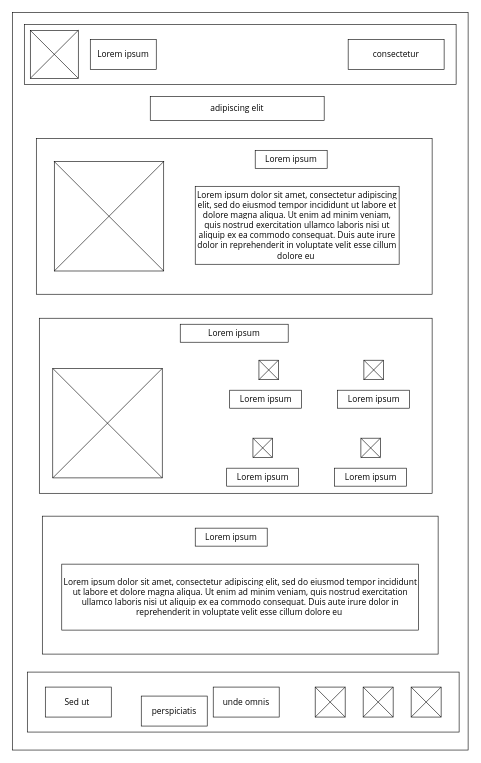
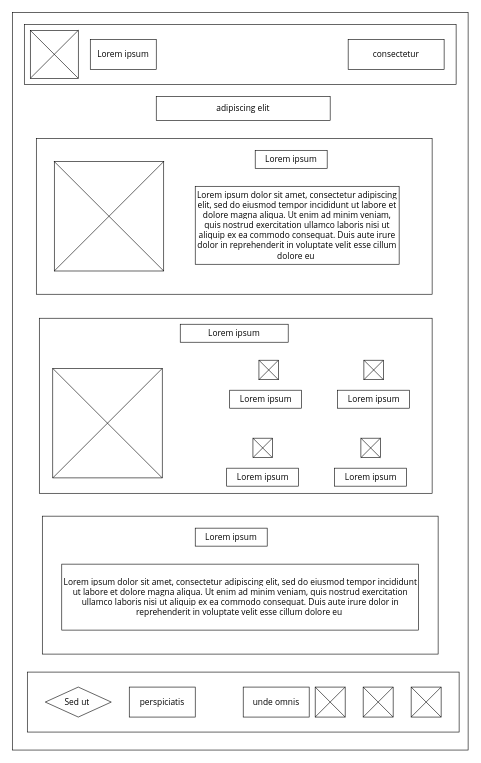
  <mxCell id="0" />
  <mxCell id="1" parent="0" />
  <mxCell id="2" value="" style="rounded=0;whiteSpace=wrap;html=1;" vertex="1" parent="1"><mxGeometry x="20" y="20" width="760" height="1230" as="geometry" /></mxCell>
  <mxCell id="3" value="" style="rounded=0;whiteSpace=wrap;html=1;" vertex="1" parent="1"><mxGeometry x="65" y="530" width="655" height="291.88" as="geometry" /></mxCell>
  <mxCell id="4" value="" style="rounded=0;whiteSpace=wrap;html=1;" vertex="1" parent="1"><mxGeometry x="40" y="40" width="720" height="100" as="geometry" /></mxCell>
  <mxCell id="5" value="" style="rounded=0;whiteSpace=wrap;html=1;" vertex="1" parent="1"><mxGeometry x="45" y="1120" width="720" height="100" as="geometry" /></mxCell>
  <mxCell id="6" value="" style="whiteSpace=wrap;html=1;aspect=fixed;" vertex="1" parent="1"><mxGeometry x="50" y="50" width="80" height="80" as="geometry" /></mxCell>
  <mxCell id="7" value="" style="endArrow=none;html=1;entryX=1;entryY=0;entryDx=0;entryDy=0;exitX=0;exitY=1;exitDx=0;exitDy=0;" edge="1" parent="1" source="6" target="6"><mxGeometry width="50" height="50" relative="1" as="geometry"><mxPoint x="70" y="130" as="sourcePoint" /><mxPoint x="120" y="80" as="targetPoint" /></mxGeometry></mxCell>
  <mxCell id="8" value="" style="endArrow=none;html=1;exitX=0;exitY=0;exitDx=0;exitDy=0;entryX=1;entryY=1;entryDx=0;entryDy=0;" edge="1" parent="1" source="6" target="6"><mxGeometry width="50" height="50" relative="1" as="geometry"><mxPoint x="110" y="310" as="sourcePoint" /><mxPoint x="160" y="260" as="targetPoint" /></mxGeometry></mxCell>
  <mxCell id="9" value="&lt;span style=&quot;font-family: &amp;#34;open sans&amp;#34; , &amp;#34;arial&amp;#34; , sans-serif ; font-size: 14px ; text-align: justify ; background-color: rgb(255 , 255 , 255)&quot;&gt;Lorem ipsum&lt;/span&gt;" style="rounded=0;whiteSpace=wrap;html=1;" vertex="1" parent="1"><mxGeometry x="150" y="65" width="110" height="50" as="geometry" /></mxCell>
  <mxCell id="10" value="&lt;span style=&quot;font-family: &amp;#34;open sans&amp;#34; , &amp;#34;arial&amp;#34; , sans-serif ; font-size: 14px ; text-align: justify ; background-color: rgb(255 , 255 , 255)&quot;&gt;consectetur&lt;/span&gt;" style="rounded=0;whiteSpace=wrap;html=1;" vertex="1" parent="1"><mxGeometry x="580" y="65" width="160" height="50" as="geometry" /></mxCell>
  <mxCell id="11" value="" style="whiteSpace=wrap;html=1;aspect=fixed;" vertex="1" parent="1"><mxGeometry x="685" y="1145" width="50" height="50" as="geometry" /></mxCell>
  <mxCell id="12" value="" style="endArrow=none;html=1;entryX=1;entryY=0;entryDx=0;entryDy=0;exitX=0;exitY=1;exitDx=0;exitDy=0;" edge="1" parent="1" source="11" target="11"><mxGeometry width="50" height="50" relative="1" as="geometry"><mxPoint x="685" y="1200" as="sourcePoint" /><mxPoint x="735" y="1150" as="targetPoint" /></mxGeometry></mxCell>
  <mxCell id="13" value="" style="endArrow=none;html=1;exitX=0;exitY=0;exitDx=0;exitDy=0;entryX=1;entryY=1;entryDx=0;entryDy=0;" edge="1" parent="1" source="11" target="11"><mxGeometry width="50" height="50" relative="1" as="geometry"><mxPoint x="725" y="1380" as="sourcePoint" /><mxPoint x="775" y="1330" as="targetPoint" /></mxGeometry></mxCell>
  <mxCell id="14" value="" style="whiteSpace=wrap;html=1;aspect=fixed;" vertex="1" parent="1"><mxGeometry x="605" y="1145" width="50" height="50" as="geometry" /></mxCell>
  <mxCell id="15" value="" style="endArrow=none;html=1;entryX=1;entryY=0;entryDx=0;entryDy=0;exitX=0;exitY=1;exitDx=0;exitDy=0;" edge="1" parent="1" source="14" target="14"><mxGeometry width="50" height="50" relative="1" as="geometry"><mxPoint x="605" y="1200" as="sourcePoint" /><mxPoint x="655" y="1150" as="targetPoint" /></mxGeometry></mxCell>
  <mxCell id="16" value="" style="endArrow=none;html=1;exitX=0;exitY=0;exitDx=0;exitDy=0;entryX=1;entryY=1;entryDx=0;entryDy=0;" edge="1" parent="1" source="14" target="14"><mxGeometry width="50" height="50" relative="1" as="geometry"><mxPoint x="645" y="1380" as="sourcePoint" /><mxPoint x="695" y="1330" as="targetPoint" /></mxGeometry></mxCell>
  <mxCell id="17" value="" style="whiteSpace=wrap;html=1;aspect=fixed;" vertex="1" parent="1"><mxGeometry x="525" y="1145" width="50" height="50" as="geometry" /></mxCell>
  <mxCell id="18" value="" style="endArrow=none;html=1;entryX=1;entryY=0;entryDx=0;entryDy=0;exitX=0;exitY=1;exitDx=0;exitDy=0;" edge="1" parent="1" source="17" target="17"><mxGeometry width="50" height="50" relative="1" as="geometry"><mxPoint x="525" y="1200" as="sourcePoint" /><mxPoint x="575" y="1150" as="targetPoint" /></mxGeometry></mxCell>
  <mxCell id="19" value="" style="endArrow=none;html=1;exitX=0;exitY=0;exitDx=0;exitDy=0;entryX=1;entryY=1;entryDx=0;entryDy=0;" edge="1" parent="1" source="17" target="17"><mxGeometry width="50" height="50" relative="1" as="geometry"><mxPoint x="565" y="1380" as="sourcePoint" /><mxPoint x="615" y="1330" as="targetPoint" /></mxGeometry></mxCell>
- <mxCell id="20" value="&lt;span style=&quot;font-family: &amp;#34;open sans&amp;#34; , &amp;#34;arial&amp;#34; , sans-serif ; font-size: 14px ; text-align: justify ; background-color: rgb(255 , 255 , 255)&quot;&gt;Sed ut&amp;nbsp;&lt;/span&gt;" style="rounded=0;whiteSpace=wrap;html=1;" vertex="1" parent="1"><mxGeometry x="75" y="1145" width="110" height="50" as="geometry" /></mxCell>
- <mxCell id="21" value="&lt;span style=&quot;font-family: &amp;#34;open sans&amp;#34; , &amp;#34;arial&amp;#34; , sans-serif ; font-size: 14px ; text-align: justify ; background-color: rgb(255 , 255 , 255)&quot;&gt;perspiciatis&lt;/span&gt;" style="rounded=0;whiteSpace=wrap;html=1;" vertex="1" parent="1"><mxGeometry x="235" y="1160" width="110" height="50" as="geometry" /></mxCell>
- <mxCell id="22" value="&lt;span style=&quot;font-family: &amp;#34;open sans&amp;#34; , &amp;#34;arial&amp;#34; , sans-serif ; font-size: 14px ; text-align: justify ; background-color: rgb(255 , 255 , 255)&quot;&gt;unde omnis&lt;/span&gt;" style="rounded=0;whiteSpace=wrap;html=1;" vertex="1" parent="1"><mxGeometry x="355" y="1145" width="110" height="50" as="geometry" /></mxCell>
- <mxCell id="23" value="&lt;span style=&quot;font-family: &amp;#34;open sans&amp;#34; , &amp;#34;arial&amp;#34; , sans-serif ; font-size: 14px ; text-align: justify ; background-color: rgb(255 , 255 , 255)&quot;&gt;adipiscing elit&lt;/span&gt;" style="rounded=0;whiteSpace=wrap;html=1;" vertex="1" parent="1"><mxGeometry x="250" y="160" width="290" height="40" as="geometry" /></mxCell>
+ <mxCell id="20" value="&lt;span style=&quot;font-family: &amp;#34;open sans&amp;#34; , &amp;#34;arial&amp;#34; , sans-serif ; font-size: 14px ; text-align: justify ; background-color: rgb(255 , 255 , 255)&quot;&gt;Sed ut&amp;nbsp;&lt;/span&gt;" style="rhombus;whiteSpace=wrap;html=1;" vertex="1" parent="1"><mxGeometry x="75" y="1145" width="110" height="50" as="geometry" /></mxCell>
+ <mxCell id="21" value="&lt;span style=&quot;font-family: &amp;#34;open sans&amp;#34; , &amp;#34;arial&amp;#34; , sans-serif ; font-size: 14px ; text-align: justify ; background-color: rgb(255 , 255 , 255)&quot;&gt;perspiciatis&lt;/span&gt;" style="rounded=0;whiteSpace=wrap;html=1;" vertex="1" parent="1"><mxGeometry x="215" y="1145" width="110" height="50" as="geometry" /></mxCell>
+ <mxCell id="22" value="&lt;span style=&quot;font-family: &amp;#34;open sans&amp;#34; , &amp;#34;arial&amp;#34; , sans-serif ; font-size: 14px ; text-align: justify ; background-color: rgb(255 , 255 , 255)&quot;&gt;unde omnis&lt;/span&gt;" style="rounded=0;whiteSpace=wrap;html=1;" vertex="1" parent="1"><mxGeometry x="405" y="1145" width="110" height="50" as="geometry" /></mxCell>
+ <mxCell id="23" value="&lt;span style=&quot;font-family: &amp;#34;open sans&amp;#34; , &amp;#34;arial&amp;#34; , sans-serif ; font-size: 14px ; text-align: justify ; background-color: rgb(255 , 255 , 255)&quot;&gt;adipiscing elit&lt;/span&gt;" style="rounded=0;whiteSpace=wrap;html=1;" vertex="1" parent="1"><mxGeometry x="260" y="160" width="290" height="40" as="geometry" /></mxCell>
  <mxCell id="24" value="" style="rounded=0;whiteSpace=wrap;html=1;" vertex="1" parent="1"><mxGeometry x="60" y="230" width="660" height="260" as="geometry" /></mxCell>
  <mxCell id="25" value="" style="rounded=0;whiteSpace=wrap;html=1;" vertex="1" parent="1"><mxGeometry x="70" y="860" width="660" height="230" as="geometry" /></mxCell>
  <mxCell id="26" value="" style="whiteSpace=wrap;html=1;aspect=fixed;" vertex="1" parent="1"><mxGeometry x="87.5" y="613.75" width="182.5" height="182.5" as="geometry" /></mxCell>
  <mxCell id="27" value="" style="endArrow=none;html=1;entryX=1;entryY=0;entryDx=0;entryDy=0;exitX=0;exitY=1;exitDx=0;exitDy=0;" edge="1" parent="1" source="26" target="26"><mxGeometry width="50" height="50" relative="1" as="geometry"><mxPoint x="67.5" y="357.5" as="sourcePoint" /><mxPoint x="117.5" y="307.5" as="targetPoint" /></mxGeometry></mxCell>
  <mxCell id="28" value="" style="endArrow=none;html=1;exitX=0;exitY=0;exitDx=0;exitDy=0;entryX=1;entryY=1;entryDx=0;entryDy=0;" edge="1" parent="1" source="26" target="26"><mxGeometry width="50" height="50" relative="1" as="geometry"><mxPoint x="107.5" y="537.5" as="sourcePoint" /><mxPoint x="157.5" y="487.5" as="targetPoint" /></mxGeometry></mxCell>
  <mxCell id="29" value="&lt;span style=&quot;font-family: &amp;#34;open sans&amp;#34; , &amp;#34;arial&amp;#34; , sans-serif ; font-size: 14px ; text-align: justify ; background-color: rgb(255 , 255 , 255)&quot;&gt;Lorem ipsum dolor sit amet, consectetur adipiscing elit, sed do eiusmod tempor incididunt ut labore et dolore magna aliqua. Ut enim ad minim veniam, quis nostrud exercitation ullamco laboris nisi ut aliquip ex ea commodo consequat. Duis aute irure dolor in reprehenderit in voluptate velit esse cillum dolore eu&amp;nbsp;&lt;/span&gt;" style="rounded=0;whiteSpace=wrap;html=1;" vertex="1" parent="1"><mxGeometry x="102.5" y="940" width="595" height="110" as="geometry" /></mxCell>
  <mxCell id="30" value="&lt;span style=&quot;font-family: &amp;#34;open sans&amp;#34; , &amp;#34;arial&amp;#34; , sans-serif ; font-size: 14px ; text-align: justify ; background-color: rgb(255 , 255 , 255)&quot;&gt;Lorem ipsum&lt;/span&gt;" style="rounded=0;whiteSpace=wrap;html=1;" vertex="1" parent="1"><mxGeometry x="325" y="880" width="120" height="30" as="geometry" /></mxCell>
  <mxCell id="31" value="" style="whiteSpace=wrap;html=1;aspect=fixed;" vertex="1" parent="1"><mxGeometry x="90" y="268.75" width="182.5" height="182.5" as="geometry" /></mxCell>
  <mxCell id="32" value="" style="endArrow=none;html=1;entryX=1;entryY=0;entryDx=0;entryDy=0;exitX=0;exitY=1;exitDx=0;exitDy=0;" edge="1" parent="1" source="31" target="31"><mxGeometry width="50" height="50" relative="1" as="geometry"><mxPoint x="60" y="42.5" as="sourcePoint" /><mxPoint x="110" y="-7.5" as="targetPoint" /></mxGeometry></mxCell>
  <mxCell id="33" value="" style="endArrow=none;html=1;exitX=0;exitY=0;exitDx=0;exitDy=0;entryX=1;entryY=1;entryDx=0;entryDy=0;" edge="1" parent="1" source="31" target="31"><mxGeometry width="50" height="50" relative="1" as="geometry"><mxPoint x="100" y="222.5" as="sourcePoint" /><mxPoint x="150" y="172.5" as="targetPoint" /></mxGeometry></mxCell>
  <mxCell id="34" value="&lt;span style=&quot;font-family: &amp;#34;open sans&amp;#34; , &amp;#34;arial&amp;#34; , sans-serif ; font-size: 14px ; text-align: justify ; background-color: rgb(255 , 255 , 255)&quot;&gt;Lorem ipsum&lt;/span&gt;" style="rounded=0;whiteSpace=wrap;html=1;" vertex="1" parent="1"><mxGeometry x="377.5" y="780" width="120" height="30" as="geometry" /></mxCell>
  <mxCell id="35" value="&lt;span style=&quot;font-family: &amp;#34;open sans&amp;#34; , &amp;#34;arial&amp;#34; , sans-serif ; font-size: 14px ; text-align: justify ; background-color: rgb(255 , 255 , 255)&quot;&gt;Lorem ipsum&lt;/span&gt;" style="rounded=0;whiteSpace=wrap;html=1;" vertex="1" parent="1"><mxGeometry x="557.5" y="780" width="120" height="30" as="geometry" /></mxCell>
  <mxCell id="36" value="&lt;span style=&quot;font-family: &amp;#34;open sans&amp;#34; , &amp;#34;arial&amp;#34; , sans-serif ; font-size: 14px ; text-align: justify ; background-color: rgb(255 , 255 , 255)&quot;&gt;Lorem ipsum&lt;/span&gt;" style="rounded=0;whiteSpace=wrap;html=1;" vertex="1" parent="1"><mxGeometry x="382.5" y="650" width="120" height="30" as="geometry" /></mxCell>
  <mxCell id="37" value="&lt;span style=&quot;font-family: &amp;#34;open sans&amp;#34; , &amp;#34;arial&amp;#34; , sans-serif ; font-size: 14px ; text-align: justify ; background-color: rgb(255 , 255 , 255)&quot;&gt;Lorem ipsum&lt;/span&gt;" style="rounded=0;whiteSpace=wrap;html=1;" vertex="1" parent="1"><mxGeometry x="562.5" y="650" width="120" height="30" as="geometry" /></mxCell>
  <mxCell id="38" value="" style="whiteSpace=wrap;html=1;aspect=fixed;" vertex="1" parent="1"><mxGeometry x="421.25" y="730" width="32.5" height="32.5" as="geometry" /></mxCell>
  <mxCell id="39" value="" style="endArrow=none;html=1;entryX=1;entryY=0;entryDx=0;entryDy=0;exitX=0;exitY=1;exitDx=0;exitDy=0;" edge="1" parent="1" source="38" target="38"><mxGeometry width="50" height="50" relative="1" as="geometry"><mxPoint x="-632.5" y="402.5" as="sourcePoint" /><mxPoint x="-582.5" y="352.5" as="targetPoint" /></mxGeometry></mxCell>
  <mxCell id="40" value="" style="endArrow=none;html=1;exitX=0;exitY=0;exitDx=0;exitDy=0;entryX=1;entryY=1;entryDx=0;entryDy=0;" edge="1" parent="1" source="38" target="38"><mxGeometry width="50" height="50" relative="1" as="geometry"><mxPoint x="-592.5" y="582.5" as="sourcePoint" /><mxPoint x="-542.5" y="532.5" as="targetPoint" /></mxGeometry></mxCell>
  <mxCell id="41" value="" style="whiteSpace=wrap;html=1;aspect=fixed;" vertex="1" parent="1"><mxGeometry x="601.25" y="730" width="32.5" height="32.5" as="geometry" /></mxCell>
  <mxCell id="42" value="" style="endArrow=none;html=1;entryX=1;entryY=0;entryDx=0;entryDy=0;exitX=0;exitY=1;exitDx=0;exitDy=0;" edge="1" parent="1" source="41" target="41"><mxGeometry width="50" height="50" relative="1" as="geometry"><mxPoint x="-398.75" y="412.5" as="sourcePoint" /><mxPoint x="-348.75" y="362.5" as="targetPoint" /></mxGeometry></mxCell>
  <mxCell id="43" value="" style="endArrow=none;html=1;exitX=0;exitY=0;exitDx=0;exitDy=0;entryX=1;entryY=1;entryDx=0;entryDy=0;" edge="1" parent="1" source="41" target="41"><mxGeometry width="50" height="50" relative="1" as="geometry"><mxPoint x="-358.75" y="592.5" as="sourcePoint" /><mxPoint x="-308.75" y="542.5" as="targetPoint" /></mxGeometry></mxCell>
  <mxCell id="44" value="" style="whiteSpace=wrap;html=1;aspect=fixed;" vertex="1" parent="1"><mxGeometry x="431.25" y="600" width="32.5" height="32.5" as="geometry" /></mxCell>
  <mxCell id="45" value="" style="endArrow=none;html=1;entryX=1;entryY=0;entryDx=0;entryDy=0;exitX=0;exitY=1;exitDx=0;exitDy=0;" edge="1" parent="1" source="44" target="44"><mxGeometry width="50" height="50" relative="1" as="geometry"><mxPoint x="-568.75" y="282.5" as="sourcePoint" /><mxPoint x="-518.75" y="232.5" as="targetPoint" /></mxGeometry></mxCell>
  <mxCell id="46" value="" style="endArrow=none;html=1;exitX=0;exitY=0;exitDx=0;exitDy=0;entryX=1;entryY=1;entryDx=0;entryDy=0;" edge="1" parent="1" source="44" target="44"><mxGeometry width="50" height="50" relative="1" as="geometry"><mxPoint x="-528.75" y="462.5" as="sourcePoint" /><mxPoint x="-478.75" y="412.5" as="targetPoint" /></mxGeometry></mxCell>
  <mxCell id="47" value="" style="whiteSpace=wrap;html=1;aspect=fixed;" vertex="1" parent="1"><mxGeometry x="606.25" y="600" width="32.5" height="32.5" as="geometry" /></mxCell>
  <mxCell id="48" value="" style="endArrow=none;html=1;entryX=1;entryY=0;entryDx=0;entryDy=0;exitX=0;exitY=1;exitDx=0;exitDy=0;" edge="1" parent="1" source="47" target="47"><mxGeometry width="50" height="50" relative="1" as="geometry"><mxPoint x="-393.75" y="282.5" as="sourcePoint" /><mxPoint x="-343.75" y="232.5" as="targetPoint" /></mxGeometry></mxCell>
  <mxCell id="49" value="" style="endArrow=none;html=1;exitX=0;exitY=0;exitDx=0;exitDy=0;entryX=1;entryY=1;entryDx=0;entryDy=0;" edge="1" parent="1" source="47" target="47"><mxGeometry width="50" height="50" relative="1" as="geometry"><mxPoint x="-353.75" y="462.5" as="sourcePoint" /><mxPoint x="-303.75" y="412.5" as="targetPoint" /></mxGeometry></mxCell>
  <mxCell id="50" value="&lt;span style=&quot;font-family: &amp;#34;open sans&amp;#34; , &amp;#34;arial&amp;#34; , sans-serif ; font-size: 14px ; text-align: justify ; background-color: rgb(255 , 255 , 255)&quot;&gt;Lorem ipsum dolor sit amet, consectetur adipiscing elit, sed do eiusmod tempor incididunt ut labore et dolore magna aliqua. Ut enim ad minim veniam, quis nostrud exercitation ullamco laboris nisi ut aliquip ex ea commodo consequat. Duis aute irure dolor in reprehenderit in voluptate velit esse cillum dolore eu&amp;nbsp;&lt;/span&gt;" style="rounded=0;whiteSpace=wrap;html=1;" vertex="1" parent="1"><mxGeometry x="325" y="310" width="340" height="130" as="geometry" /></mxCell>
  <mxCell id="51" value="&lt;span style=&quot;font-family: &amp;#34;open sans&amp;#34; , &amp;#34;arial&amp;#34; , sans-serif ; font-size: 14px ; text-align: justify ; background-color: rgb(255 , 255 , 255)&quot;&gt;Lorem ipsum&lt;/span&gt;" style="rounded=0;whiteSpace=wrap;html=1;" vertex="1" parent="1"><mxGeometry x="425" y="250" width="120" height="30" as="geometry" /></mxCell>
  <mxCell id="52" value="&lt;span style=&quot;font-family: &amp;#34;open sans&amp;#34; , &amp;#34;arial&amp;#34; , sans-serif ; font-size: 14px ; text-align: justify ; background-color: rgb(255 , 255 , 255)&quot;&gt;Lorem ipsum&lt;/span&gt;" style="rounded=0;whiteSpace=wrap;html=1;" vertex="1" parent="1"><mxGeometry x="300" y="540" width="180" height="30" as="geometry" /></mxCell>
